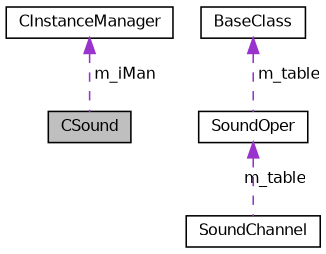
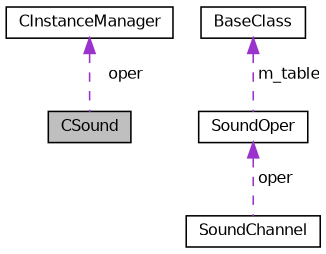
  digraph {
    node [color=black fillcolor=white fontname=Helvetica fontsize=10 shape=record style=filled]
    edge [color=darkorchid3 dir=back fontname=Helvetica fontsize=10 labelfontname=Helvetica labelfontsize=10 style=dashed]
    n1 [fillcolor=grey75 fontcolor=black height=0.2 label=CSound width=0.4]
    n2 [height=0.2 label=CInstanceManager width=0.4]
    n3 [height=0.2 label=BaseClass width=0.4]
    n4 [height=0.2 label=SoundOper width=0.4]
    n5 [height=0.2 label=SoundChannel width=0.4]
-   n2 -> n1 [label=" m_iMan"]
+   n2 -> n1 [label=" oper"]
    n3 -> n4 [label=" m_table"]
-   n4 -> n5 [label=" m_table"]
+   n4 -> n5 [label=" oper"]
  }
